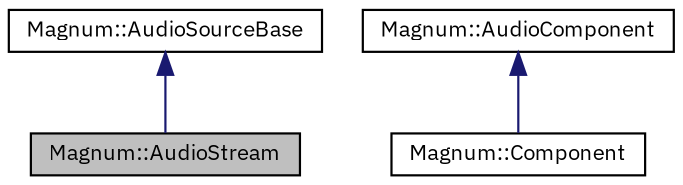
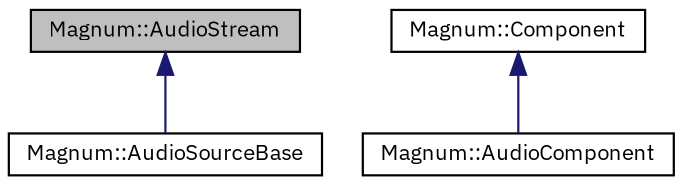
  digraph {
    fontname="IBM Plex Sans"
    node [color=black fillcolor=white fontname="IBM Plex Sans" fontsize=10 shape=record style=filled]
    edge [color=midnightblue dir=back fontname="IBM Plex Sans" fontsize=10 labelfontname=Helvetica labelfontsize=10 style=solid]
    n1 [fillcolor=grey75 fontcolor=black height=0.2 label="Magnum::AudioStream" width=0.4]
    n2 [height=0.2 label="Magnum::AudioSourceBase" width=0.4]
    n3 [height=0.2 label="Magnum::AudioComponent" width=0.4]
    n4 [height=0.2 label="Magnum::Component" width=0.4]
-   n2 -> n1
-   n3 -> n4
+   n1 -> n2
+   n4 -> n3
  }
